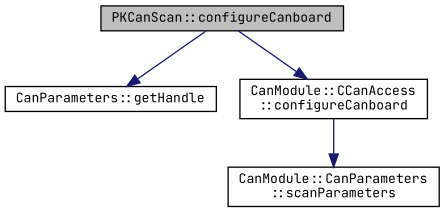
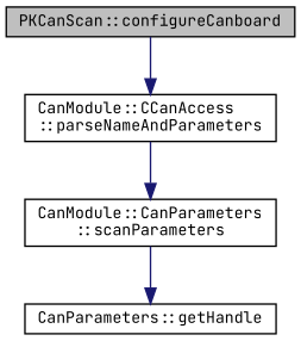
  digraph {
    fontname="JetBrains Mono"
    rankdir=TB
    node [color=black fillcolor=white fontname="JetBrains Mono" fontsize=10 shape=record style=filled]
    edge [color=midnightblue fontname="JetBrains Mono" fontsize=10 labelfontname=Helvetica labelfontsize=10 style=solid]
    n1 [fillcolor=grey75 fontcolor=black height=0.2 label="PKCanScan::configureCanboard" width=0.4]
    n2 [height=0.2 label="CanParameters::getHandle" width=0.4]
-   n3 [height=0.2 label="CanModule::CCanAccess\l::configureCanboard" width=0.4]
+   n3 [height=0.2 label="CanModule::CCanAccess\l::parseNameAndParameters" width=0.4]
    n4 [height=0.2 label="CanModule::CanParameters\l::scanParameters" width=0.4]
-   n1 -> n2
+   n4 -> n2
    n1 -> n3
    n3 -> n4
  }
